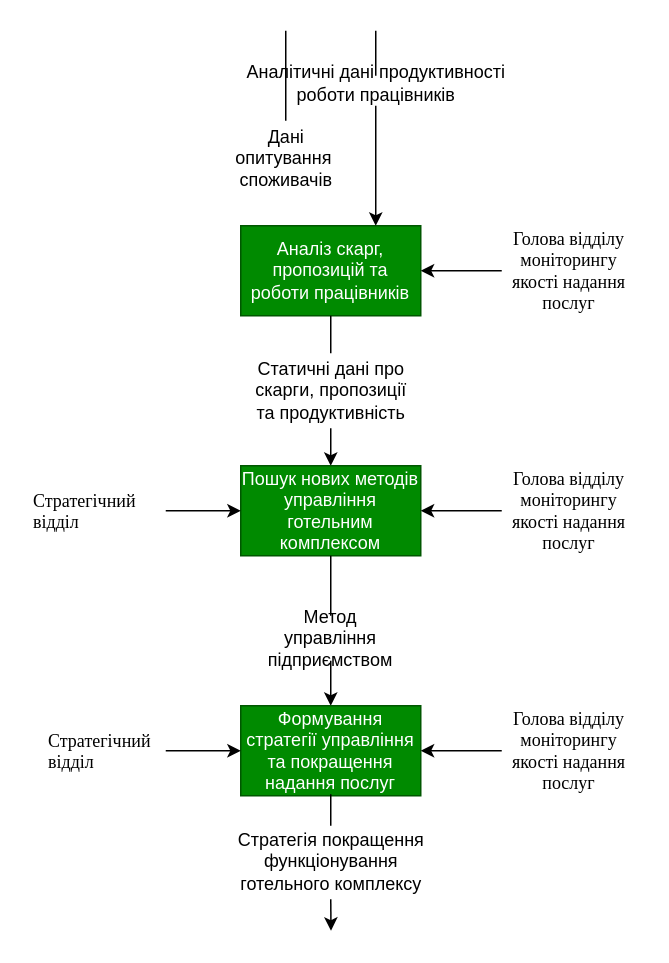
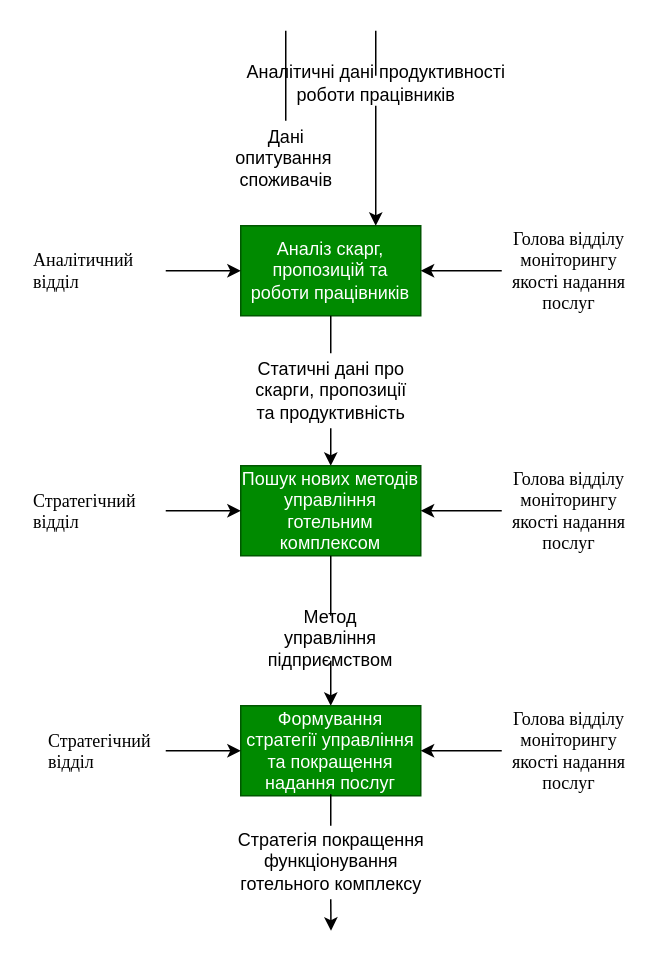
  <mxCell id="0" />
  <mxCell id="1" parent="0" />
  <mxCell id="2" style="edgeStyle=orthogonalEdgeStyle;rounded=0;orthogonalLoop=1;jettySize=auto;html=1;exitX=0.5;exitY=1;exitDx=0;exitDy=0;startArrow=none;" parent="1" source="20" target="5" edge="1"><mxGeometry relative="1" as="geometry" /></mxCell>
  <mxCell id="3" value="Аналіз скарг, пропозицій та роботи працівників" style="rounded=0;whiteSpace=wrap;html=1;fillColor=#008a00;fontColor=#ffffff;strokeColor=#005700;" parent="1" vertex="1"><mxGeometry x="160" y="150" width="120" height="60" as="geometry" /></mxCell>
  <mxCell id="4" style="edgeStyle=orthogonalEdgeStyle;rounded=0;orthogonalLoop=1;jettySize=auto;html=1;exitX=0.5;exitY=1;exitDx=0;exitDy=0;entryX=0.5;entryY=0;entryDx=0;entryDy=0;startArrow=none;" parent="1" source="22" target="7" edge="1"><mxGeometry relative="1" as="geometry" /></mxCell>
  <mxCell id="5" value="Пошук нових методів управління готельним комплексом" style="rounded=0;whiteSpace=wrap;html=1;fillColor=#008a00;fontColor=#ffffff;strokeColor=#005700;" parent="1" vertex="1"><mxGeometry x="160" y="310" width="120" height="60" as="geometry" /></mxCell>
  <mxCell id="6" style="edgeStyle=orthogonalEdgeStyle;rounded=0;orthogonalLoop=1;jettySize=auto;html=1;exitX=0.5;exitY=1;exitDx=0;exitDy=0;fontSize=12;startArrow=none;" edge="1" parent="1" source="29"><mxGeometry relative="1" as="geometry"><mxPoint x="220.176" y="620" as="targetPoint" /></mxGeometry></mxCell>
  <mxCell id="7" value="Формування стратегії управління та покращення надання послуг" style="rounded=0;whiteSpace=wrap;html=1;fillColor=#008a00;fontColor=#ffffff;strokeColor=#005700;" parent="1" vertex="1"><mxGeometry x="160" y="470" width="120" height="60" as="geometry" /></mxCell>
  <mxCell id="8" style="edgeStyle=orthogonalEdgeStyle;rounded=0;orthogonalLoop=1;jettySize=auto;html=1;exitX=0;exitY=0.5;exitDx=0;exitDy=0;entryX=1;entryY=0.5;entryDx=0;entryDy=0;" parent="1" source="9" target="3" edge="1"><mxGeometry relative="1" as="geometry" /></mxCell>
  <mxCell id="9" value="&lt;span style=&quot;line-height: 106% ; font-family: &amp;#34;times new roman&amp;#34; , serif&quot;&gt;Голова відділу&lt;br&gt;моніторингу якості надання послуг&lt;/span&gt;" style="text;html=1;strokeColor=none;fillColor=none;align=center;verticalAlign=middle;whiteSpace=wrap;rounded=0;" parent="1" vertex="1"><mxGeometry x="334" y="165" width="90" height="30" as="geometry" /></mxCell>
+ <mxCell id="10" style="edgeStyle=orthogonalEdgeStyle;rounded=0;orthogonalLoop=1;jettySize=auto;html=1;exitX=1;exitY=0.5;exitDx=0;exitDy=0;entryX=0;entryY=0.5;entryDx=0;entryDy=0;" parent="1" source="11" target="3" edge="1"><mxGeometry relative="1" as="geometry" /></mxCell>
+ <mxCell id="11" value="&lt;span style=&quot;line-height: 106% ; font-family: &amp;quot;times new roman&amp;quot; , serif&quot;&gt;&lt;font style=&quot;font-size: 12px&quot;&gt;Аналітичний відділ&lt;/font&gt;&lt;/span&gt;" style="text;html=1;strokeColor=none;fillColor=none;align=left;verticalAlign=middle;whiteSpace=wrap;rounded=0;" parent="1" vertex="1"><mxGeometry x="20" y="165" width="90" height="30" as="geometry" /></mxCell>
  <mxCell id="12" style="edgeStyle=orthogonalEdgeStyle;rounded=0;orthogonalLoop=1;jettySize=auto;html=1;exitX=1;exitY=0.5;exitDx=0;exitDy=0;entryX=0;entryY=0.5;entryDx=0;entryDy=0;" parent="1" source="13" target="5" edge="1"><mxGeometry relative="1" as="geometry" /></mxCell>
  <mxCell id="13" value="&lt;font face=&quot;times new roman, serif&quot; style=&quot;font-size: 12px&quot;&gt;Стратегічний відділ&lt;/font&gt;" style="text;whiteSpace=wrap;html=1;" parent="1" vertex="1"><mxGeometry x="20" y="320" width="90" height="40" as="geometry" /></mxCell>
  <mxCell id="14" style="edgeStyle=orthogonalEdgeStyle;rounded=0;orthogonalLoop=1;jettySize=auto;html=1;exitX=0;exitY=0.5;exitDx=0;exitDy=0;entryX=1;entryY=0.5;entryDx=0;entryDy=0;" parent="1" source="15" target="5" edge="1"><mxGeometry relative="1" as="geometry"><mxPoint x="290" y="335" as="targetPoint" /></mxGeometry></mxCell>
  <mxCell id="15" value="&lt;span style=&quot;font-family: &amp;#34;times new roman&amp;#34; , serif&quot;&gt;Голова відділу&lt;/span&gt;&lt;br style=&quot;font-family: &amp;#34;times new roman&amp;#34; , serif&quot;&gt;&lt;span style=&quot;font-family: &amp;#34;times new roman&amp;#34; , serif&quot;&gt;моніторингу якості надання послуг&lt;/span&gt;" style="text;html=1;strokeColor=none;fillColor=none;align=center;verticalAlign=middle;whiteSpace=wrap;rounded=0;" parent="1" vertex="1"><mxGeometry x="334" y="325" width="90" height="30" as="geometry" /></mxCell>
  <mxCell id="16" style="edgeStyle=orthogonalEdgeStyle;rounded=0;orthogonalLoop=1;jettySize=auto;html=1;exitX=0;exitY=0.5;exitDx=0;exitDy=0;entryX=1;entryY=0.5;entryDx=0;entryDy=0;" parent="1" source="17" target="7" edge="1"><mxGeometry relative="1" as="geometry"><mxPoint x="310" y="500" as="targetPoint" /></mxGeometry></mxCell>
  <mxCell id="17" value="&lt;span style=&quot;font-family: &amp;#34;times new roman&amp;#34; , serif&quot;&gt;Голова відділу&lt;/span&gt;&lt;br style=&quot;font-family: &amp;#34;times new roman&amp;#34; , serif&quot;&gt;&lt;span style=&quot;font-family: &amp;#34;times new roman&amp;#34; , serif&quot;&gt;моніторингу якості надання послуг&lt;/span&gt;" style="text;html=1;strokeColor=none;fillColor=none;align=center;verticalAlign=middle;whiteSpace=wrap;rounded=0;" parent="1" vertex="1"><mxGeometry x="334" y="485" width="90" height="30" as="geometry" /></mxCell>
  <mxCell id="18" style="edgeStyle=orthogonalEdgeStyle;rounded=0;orthogonalLoop=1;jettySize=auto;html=1;exitX=1;exitY=0.5;exitDx=0;exitDy=0;entryX=0;entryY=0.5;entryDx=0;entryDy=0;" parent="1" source="19" target="7" edge="1"><mxGeometry relative="1" as="geometry" /></mxCell>
  <mxCell id="19" value="&lt;font face=&quot;times new roman, serif&quot; style=&quot;font-size: 12px&quot;&gt;&lt;span&gt;Стратегічний &lt;br&gt;відділ&lt;/span&gt;&lt;/font&gt;" style="text;whiteSpace=wrap;html=1;" parent="1" vertex="1"><mxGeometry x="30" y="480" width="80" height="40" as="geometry" /></mxCell>
  <mxCell id="20" value="Статичні дані про &lt;br&gt;скарги, пропозиції &lt;br&gt;та продуктивність" style="text;html=1;align=center;verticalAlign=middle;resizable=0;points=[];autosize=1;strokeColor=none;fillColor=none;" parent="1" vertex="1"><mxGeometry x="160" y="235" width="120" height="50" as="geometry" /></mxCell>
  <mxCell id="21" value="" style="edgeStyle=orthogonalEdgeStyle;rounded=0;orthogonalLoop=1;jettySize=auto;html=1;exitX=0.5;exitY=1;exitDx=0;exitDy=0;endArrow=none;" parent="1" source="3" target="20" edge="1"><mxGeometry relative="1" as="geometry"><mxPoint x="220" y="210" as="sourcePoint" /><mxPoint x="220" y="310" as="targetPoint" /></mxGeometry></mxCell>
  <mxCell id="22" value="Метод управління підприємством" style="text;html=1;strokeColor=none;fillColor=none;align=center;verticalAlign=middle;whiteSpace=wrap;rounded=0;" parent="1" vertex="1"><mxGeometry x="175" y="410" width="90" height="30" as="geometry" /></mxCell>
  <mxCell id="23" value="" style="edgeStyle=orthogonalEdgeStyle;rounded=0;orthogonalLoop=1;jettySize=auto;html=1;exitX=0.5;exitY=1;exitDx=0;exitDy=0;entryX=0.5;entryY=0;entryDx=0;entryDy=0;endArrow=none;" parent="1" source="5" target="22" edge="1"><mxGeometry relative="1" as="geometry"><mxPoint x="220" y="370" as="sourcePoint" /><mxPoint x="220" y="470" as="targetPoint" /></mxGeometry></mxCell>
  <mxCell id="24" value="Дані&lt;br&gt;опитування&amp;nbsp;&lt;br&gt;споживачів" style="text;html=1;align=center;verticalAlign=middle;resizable=0;points=[];autosize=1;strokeColor=none;fillColor=none;" parent="1" vertex="1"><mxGeometry x="150" y="80" width="80" height="50" as="geometry" /></mxCell>
  <mxCell id="25" value="" style="endArrow=none;html=1;rounded=0;entryX=0.5;entryY=0;entryDx=0;entryDy=0;" parent="1" target="24" edge="1"><mxGeometry width="50" height="50" relative="1" as="geometry"><mxPoint x="190" y="20" as="sourcePoint" /><mxPoint x="190" y="130" as="targetPoint" /></mxGeometry></mxCell>
  <mxCell id="26" value="" style="endArrow=classic;html=1;rounded=0;entryX=0.75;entryY=0;entryDx=0;entryDy=0;startArrow=none;" edge="1" parent="1" source="27" target="3"><mxGeometry width="50" height="50" relative="1" as="geometry"><mxPoint x="250" y="50" as="sourcePoint" /><mxPoint x="180" y="250" as="targetPoint" /></mxGeometry></mxCell>
  <mxCell id="27" value="Аналітичні дані продуктивності&lt;br&gt;роботи працівників" style="text;html=1;align=center;verticalAlign=middle;resizable=0;points=[];autosize=1;strokeColor=none;fillColor=none;rotation=0;" vertex="1" parent="1"><mxGeometry x="155" y="40" width="190" height="30" as="geometry" /></mxCell>
  <mxCell id="28" value="" style="endArrow=none;html=1;rounded=0;" edge="1" parent="1"><mxGeometry width="50" height="50" relative="1" as="geometry"><mxPoint x="250" y="50" as="sourcePoint" /><mxPoint x="250" y="20" as="targetPoint" /></mxGeometry></mxCell>
  <mxCell id="29" value="Стратегія покращення &lt;br&gt;функціонування &lt;br&gt;готельного комплексу" style="text;html=1;align=center;verticalAlign=middle;resizable=0;points=[];autosize=1;strokeColor=none;fillColor=none;fontSize=12;" vertex="1" parent="1"><mxGeometry x="150" y="549" width="140" height="50" as="geometry" /></mxCell>
  <mxCell id="30" value="" style="edgeStyle=orthogonalEdgeStyle;rounded=0;orthogonalLoop=1;jettySize=auto;html=1;exitX=0.5;exitY=1;exitDx=0;exitDy=0;fontSize=12;endArrow=none;" edge="1" parent="1" source="7" target="29"><mxGeometry relative="1" as="geometry"><mxPoint x="220.176" y="620" as="targetPoint" /><mxPoint x="220" y="530" as="sourcePoint" /></mxGeometry></mxCell>
